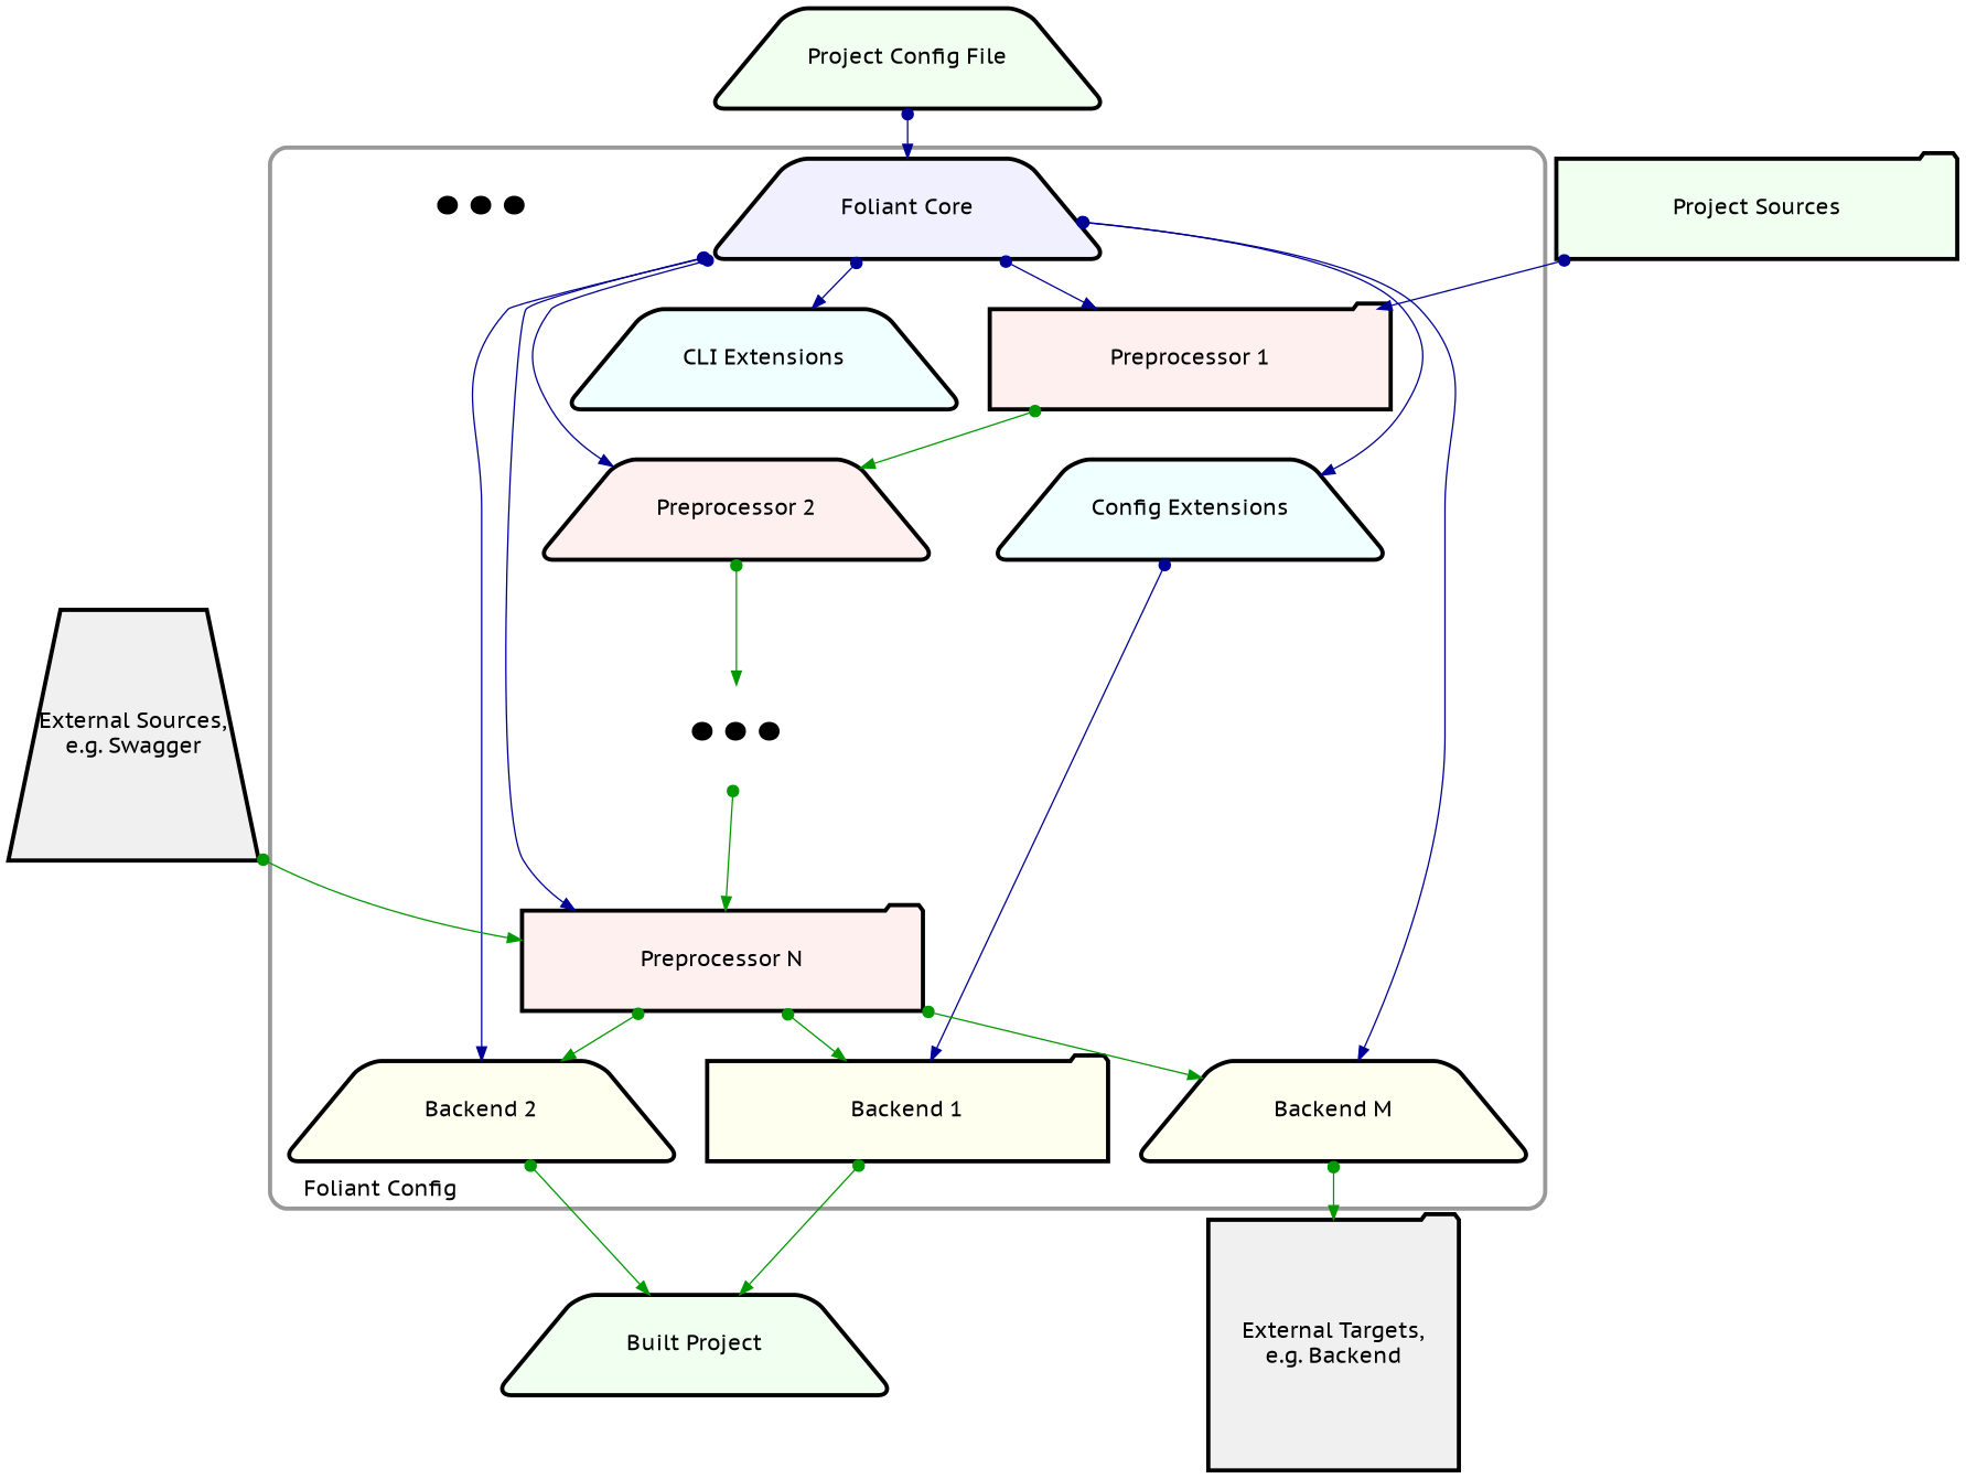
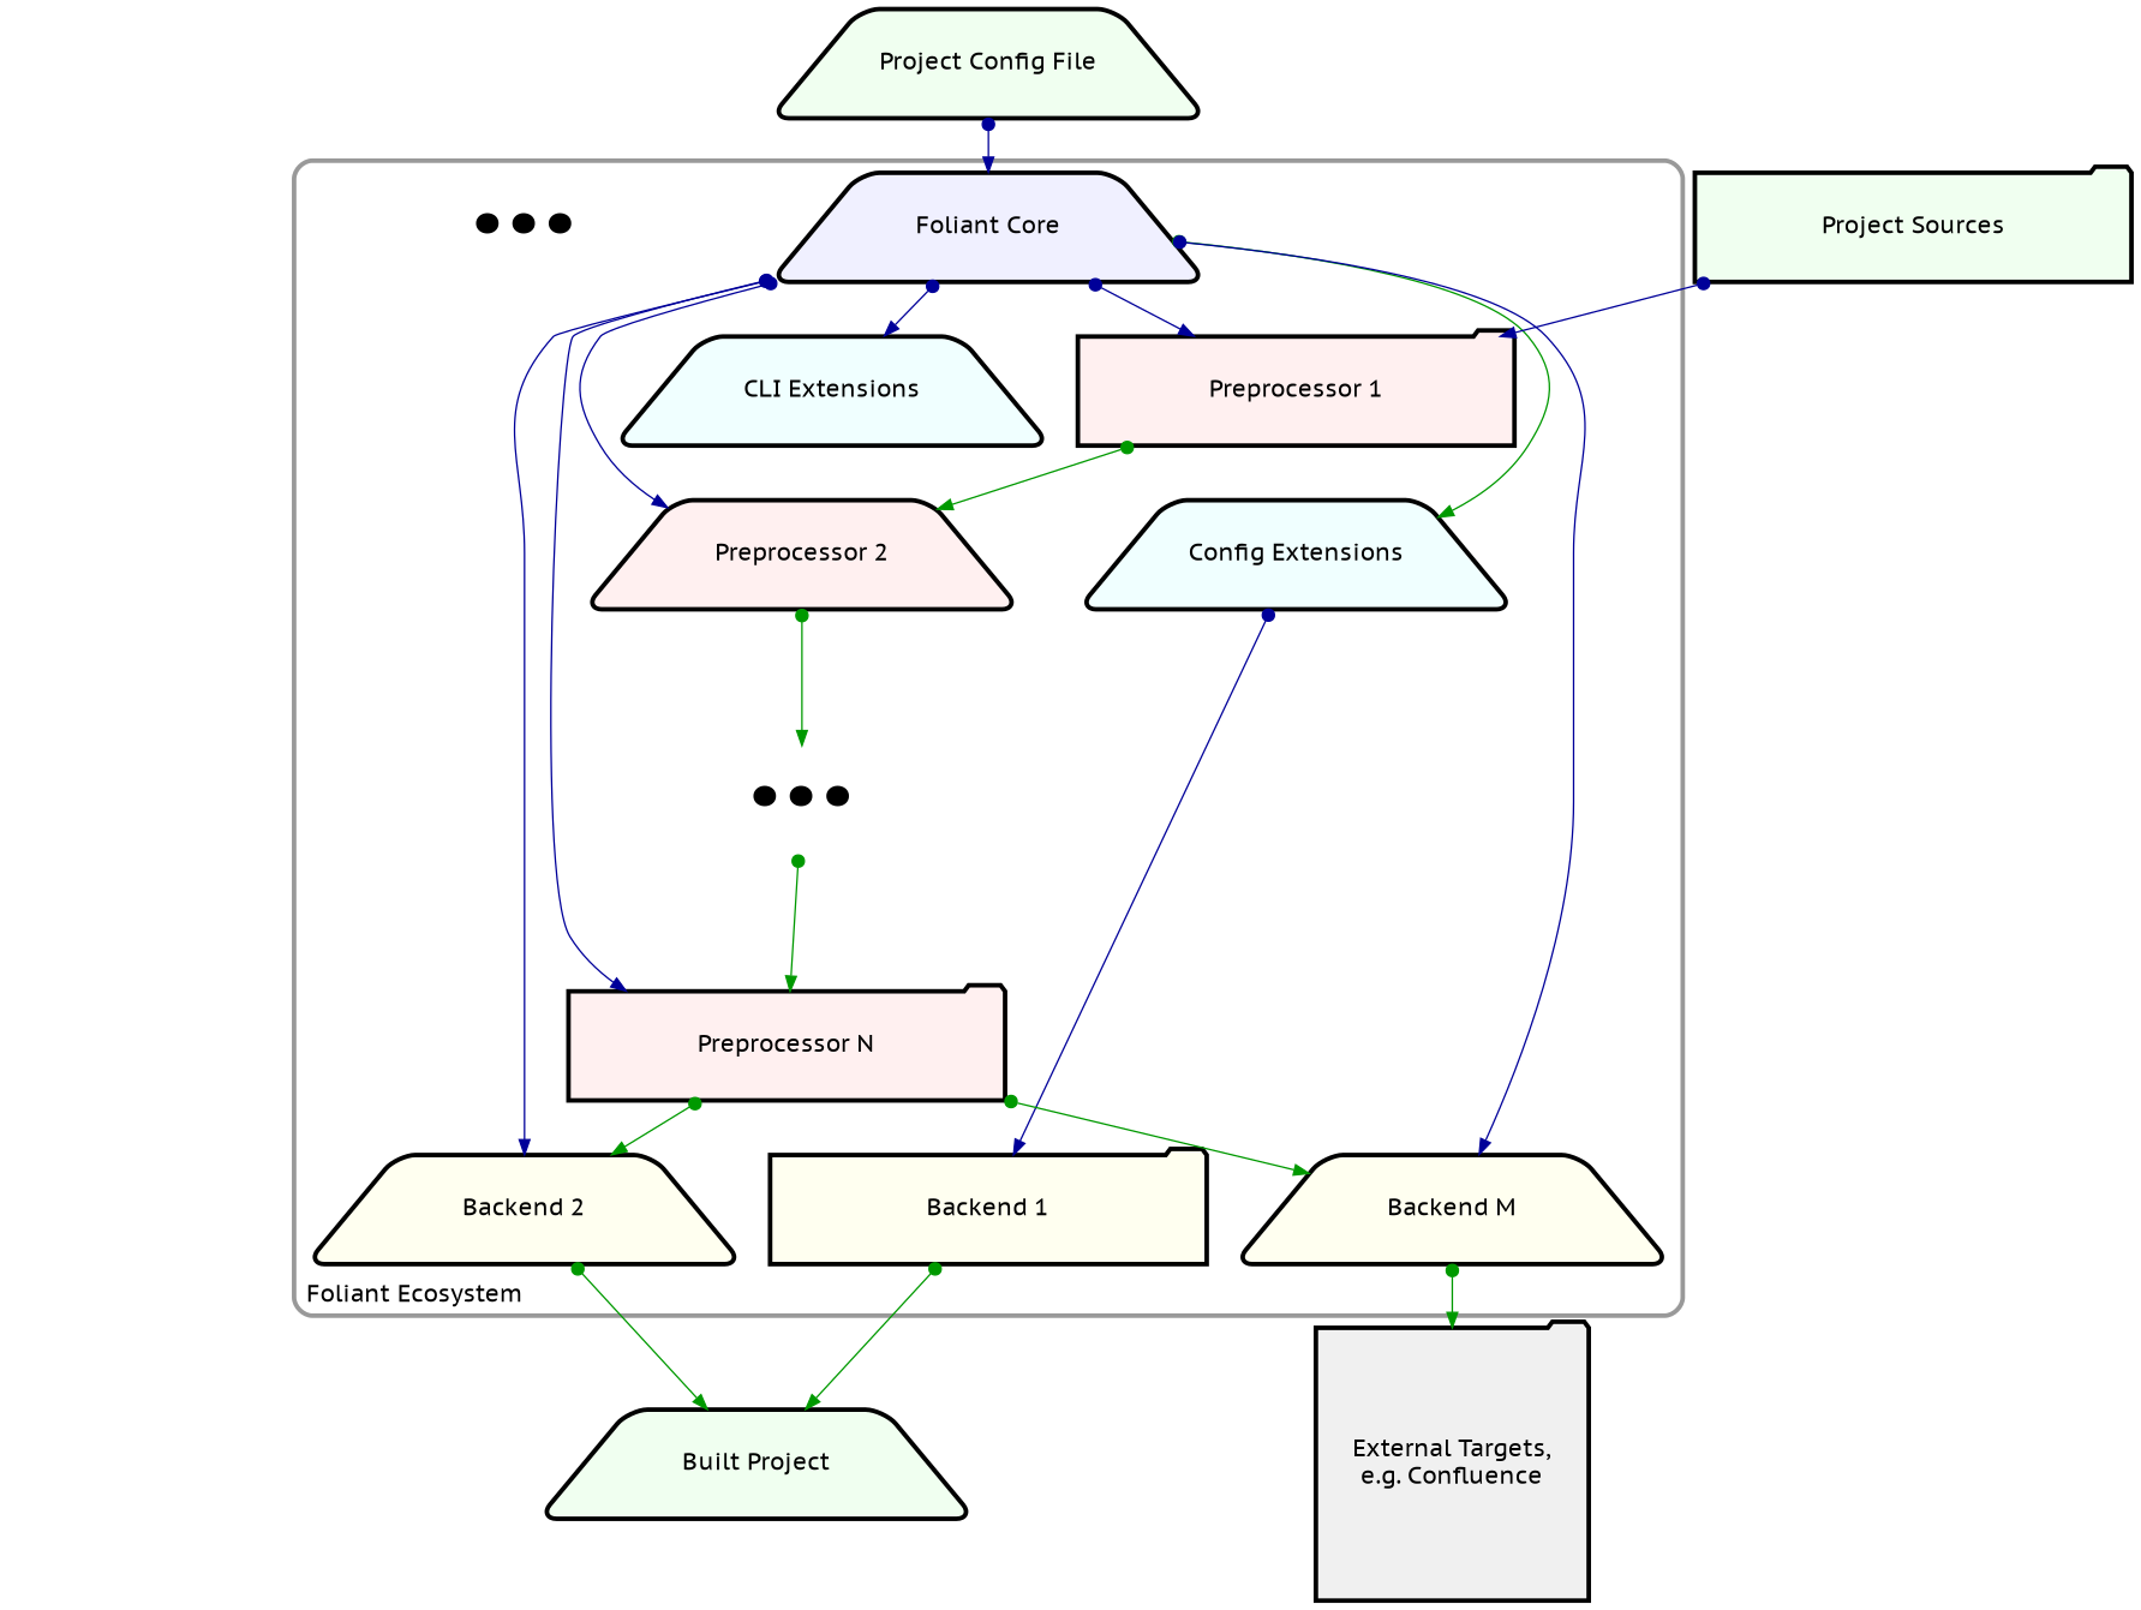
  digraph {
    fontname="PT Sans Caption"
    fontsize=16
    splines=true
    node [fillcolor="#fff0f0" fixedsize=true fontname="PT Sans Caption" fontsize=16 penwidth=3 shape=trapezium style="filled, rounded"]
    edge [arrowhead=normal arrowtail=dot color="#000099" dir=both]
    n1 [fillcolor="#f0f0ff" height=1 label="Foliant Core" width=4]
    n2 [fillcolor="#f0ffff" height=1 label="Config Extensions" width=4]
    n3 [fillcolor="#f0ffff" height=1 label="CLI Extensions" width=4]
    n4 [height=1 label="Preprocessor 1" shape=folder width=4]
    n5 [height=1 label="Preprocessor 2" width=4]
    n6 [fontsize=48 height=1 label="•••" penwidth=0 shape=folder width=4 fillcolor="" style=""]
    n7 [height=1 label="Preprocessor N" shape=folder width=4]
    n8 [fillcolor="#fffff0" height=1 label="Backend 1" shape=folder width=4]
    n9 [fillcolor="#fffff0" height=1 label="Backend 2" width=4]
    n10 [fontsize=48 height=1 label="•••" penwidth=0 width=4 fillcolor="" style=""]
    n11 [fillcolor="#fffff0" height=1 label="Backend M" width=4]
    n12 [fillcolor="#f0fff0" height=1 label="Built Project" width=4]
-   n13 [fillcolor="#f0f0f0" height=2.5 label="External Targets,\ne.g. Backend" shape=folder style=filled width=2.5]
+   n13 [fillcolor="#f0f0f0" height=2.5 label="External Targets,\ne.g. Confluence" shape=folder style=filled width=2.5]
    n14 [fillcolor="#f0fff0" height=1 label="Project Config File" width=4]
    n15 [fillcolor="#f0fff0" height=1 label="Project Sources" shape=folder width=4]
-   n16 [fillcolor="#f0f0f0" height=2.5 label="External Sources,\ne.g. Swagger" style=filled width=2.5]
    subgraph cluster_1 {
      color="#999999"
-     label="Foliant Config"
+     label="Foliant Ecosystem"
      labeljust=l
      labelloc=b
      penwidth=3
      shape=box
      style=rounded
      n1
      n2
      n3
      n4
      n5
      n6
      n7
      n8
      n9
      n10
      n11
    }
-   n1 -> n2
+   n1 -> n2 [color="#009900"]
    n1 -> n3
    n1 -> n4
    n1 -> n5
    n1 -> n7
    n1 -> n9
    n1 -> n11
    n2 -> n8
    n4 -> n5 [color="#009900"]
    n5 -> n6 [color="#009900"]
    n6 -> n7 [color="#009900"]
-   n7 -> n8 [color="#009900"]
    n7 -> n9 [color="#009900"]
    n7 -> n11 [color="#009900"]
    n8 -> n12 [color="#009900"]
    n9 -> n12 [color="#009900"]
    n11 -> n13 [color="#009900"]
    n14 -> n1
    n15 -> n4
-   n16 -> n7 [color="#009900"]
  }
